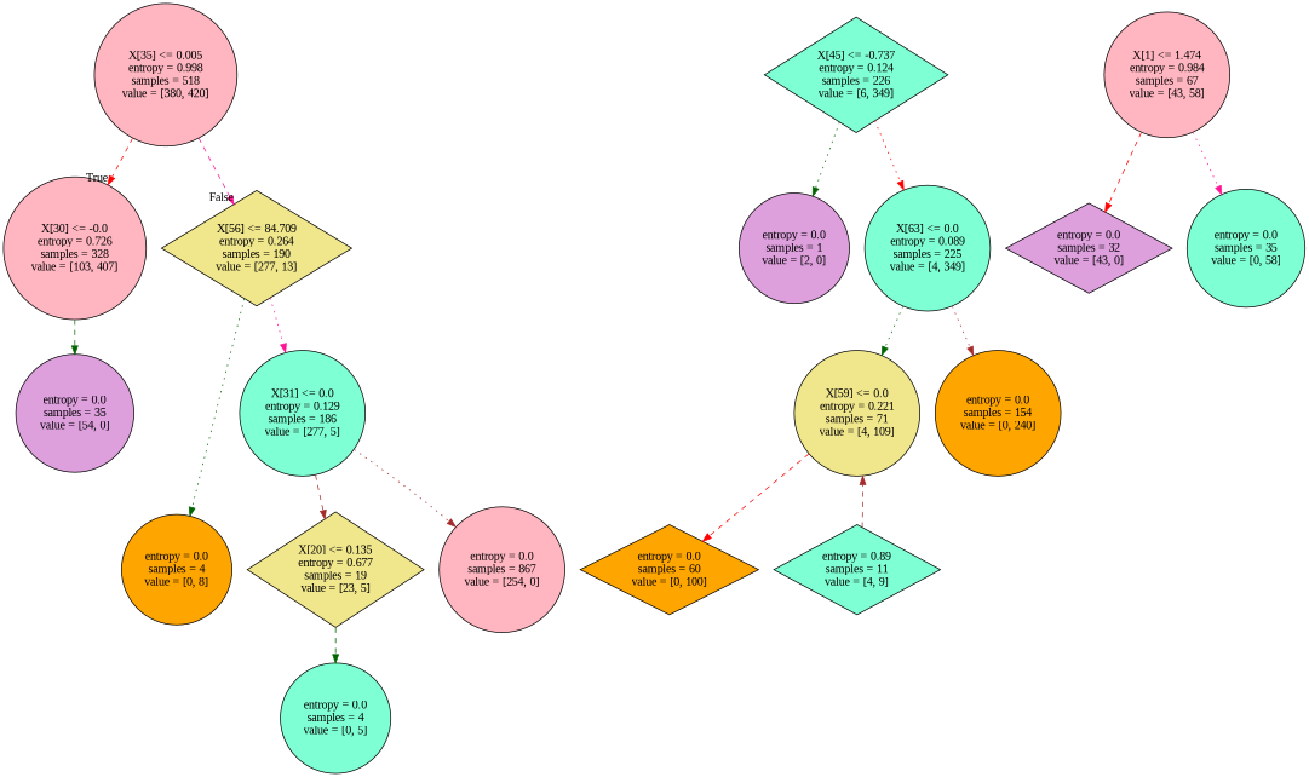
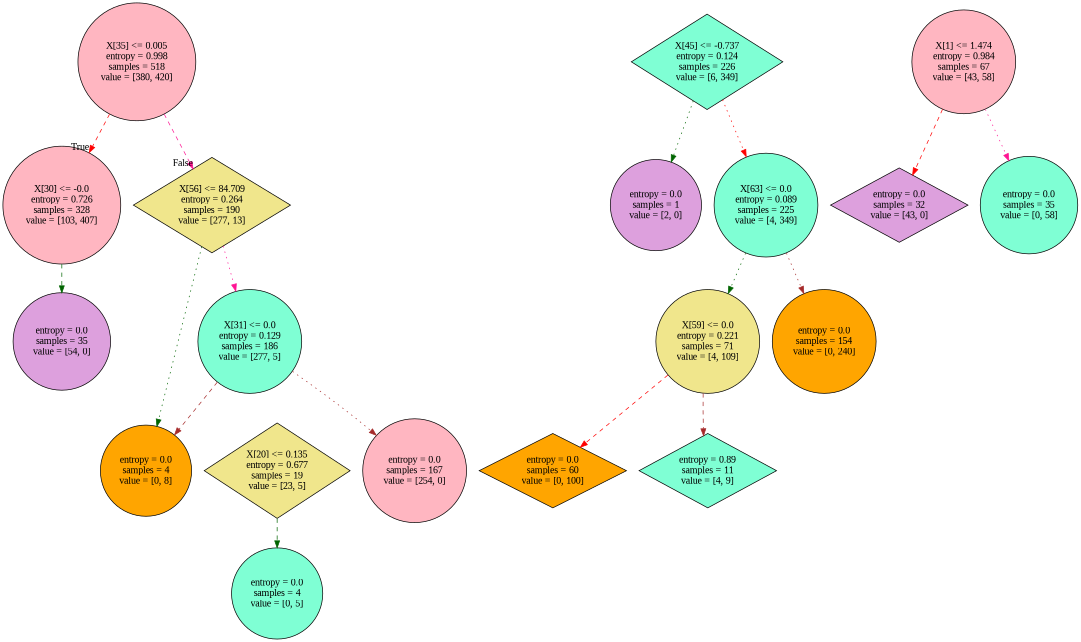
  digraph {
    fontname="Liberation Serif"
    node [fillcolor=aquamarine fontname="Liberation Serif" shape=circle style=filled]
    edge [color=darkgreen fontname="Liberation Serif" style=dashed]
    n1 [fillcolor=lightpink label="X[35] <= 0.005\nentropy = 0.998\nsamples = 518\nvalue = [380, 420]"]
    n2 [fillcolor=lightpink label="X[30] <= -0.0\nentropy = 0.726\nsamples = 328\nvalue = [103, 407]"]
    n3 [fillcolor=khaki label="X[56] <= 84.709\nentropy = 0.264\nsamples = 190\nvalue = [277, 13]" shape=diamond]
    n4 [fillcolor=plum label="entropy = 0.0\nsamples = 35\nvalue = [54, 0]"]
    n5 [label="X[31] <= 0.0\nentropy = 0.129\nsamples = 186\nvalue = [277, 5]"]
    n6 [fillcolor=orange label="entropy = 0.0\nsamples = 4\nvalue = [0, 8]"]
    n7 [label="X[45] <= -0.737\nentropy = 0.124\nsamples = 226\nvalue = [6, 349]" shape=diamond]
    n8 [fillcolor=plum label="entropy = 0.0\nsamples = 1\nvalue = [2, 0]"]
    n9 [label="X[63] <= 0.0\nentropy = 0.089\nsamples = 225\nvalue = [4, 349]"]
    n10 [fillcolor=lightpink label="X[1] <= 1.474\nentropy = 0.984\nsamples = 67\nvalue = [43, 58]"]
    n11 [fillcolor=plum label="entropy = 0.0\nsamples = 32\nvalue = [43, 0]" shape=diamond]
    n12 [label="entropy = 0.0\nsamples = 35\nvalue = [0, 58]"]
    n13 [fillcolor=khaki label="X[59] <= 0.0\nentropy = 0.221\nsamples = 71\nvalue = [4, 109]"]
    n14 [fillcolor=orange label="entropy = 0.0\nsamples = 154\nvalue = [0, 240]"]
    n15 [fillcolor=orange label="entropy = 0.0\nsamples = 60\nvalue = [0, 100]" shape=diamond]
    n16 [label="entropy = 0.89\nsamples = 11\nvalue = [4, 9]" shape=diamond]
    n17 [fillcolor=khaki label="X[20] <= 0.135\nentropy = 0.677\nsamples = 19\nvalue = [23, 5]" shape=diamond]
-   n18 [fillcolor=lightpink label="entropy = 0.0\nsamples = 867\nvalue = [254, 0]"]
+   n18 [fillcolor=lightpink label="entropy = 0.0\nsamples = 167\nvalue = [254, 0]"]
    n19 [label="entropy = 0.0\nsamples = 4\nvalue = [0, 5]"]
    n1 -> n2 [color=red headlabel=True labelangle=45 labeldistance=2.5]
    n1 -> n3 [color=deeppink headlabel=False labelangle=-45 labeldistance=2.5]
    n2 -> n4
    n3 -> n5 [color=deeppink style=dotted]
    n3 -> n6 [style=dotted]
-   n5 -> n17 [color=brown]
+   n5 -> n6 [color=brown]
    n5 -> n18 [color=brown style=dotted]
    n7 -> n8 [style=dotted]
    n7 -> n9 [color=red style=dotted]
    n9 -> n13 [style=dotted]
    n9 -> n14 [color=brown style=dotted]
    n10 -> n11 [color=red]
    n10 -> n12 [color=deeppink style=dotted]
    n13 -> n15 [color=red]
-   n16 -> n13 [color=brown]
+   n13 -> n16 [color=brown]
    n17 -> n19
  }
